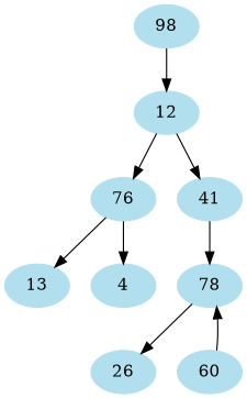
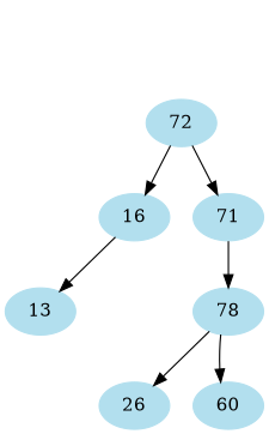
  digraph {
    node [color=lightblue2 style=filled]
-   98
-   72 [label=12]
-   16 [label=76]
-   71 [label=41]
+   72
+   16
+   71
    n5 [label=26]
    78
    60
    n8 [label=13]
-   4
-   98 -> 72
    72 -> 16
    72 -> 71
    16 -> n8
-   16 -> 4
    71 -> 78
    78 -> n5
-   60 -> 78
+   78 -> 60
  }
